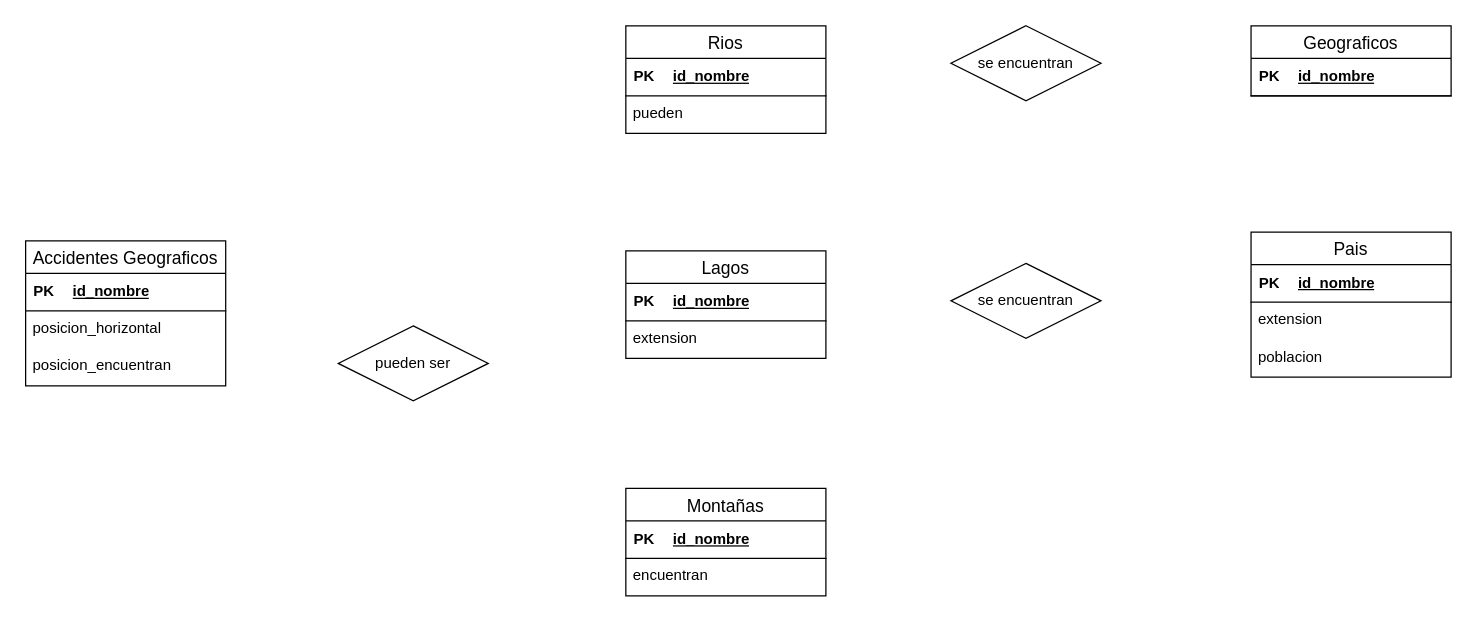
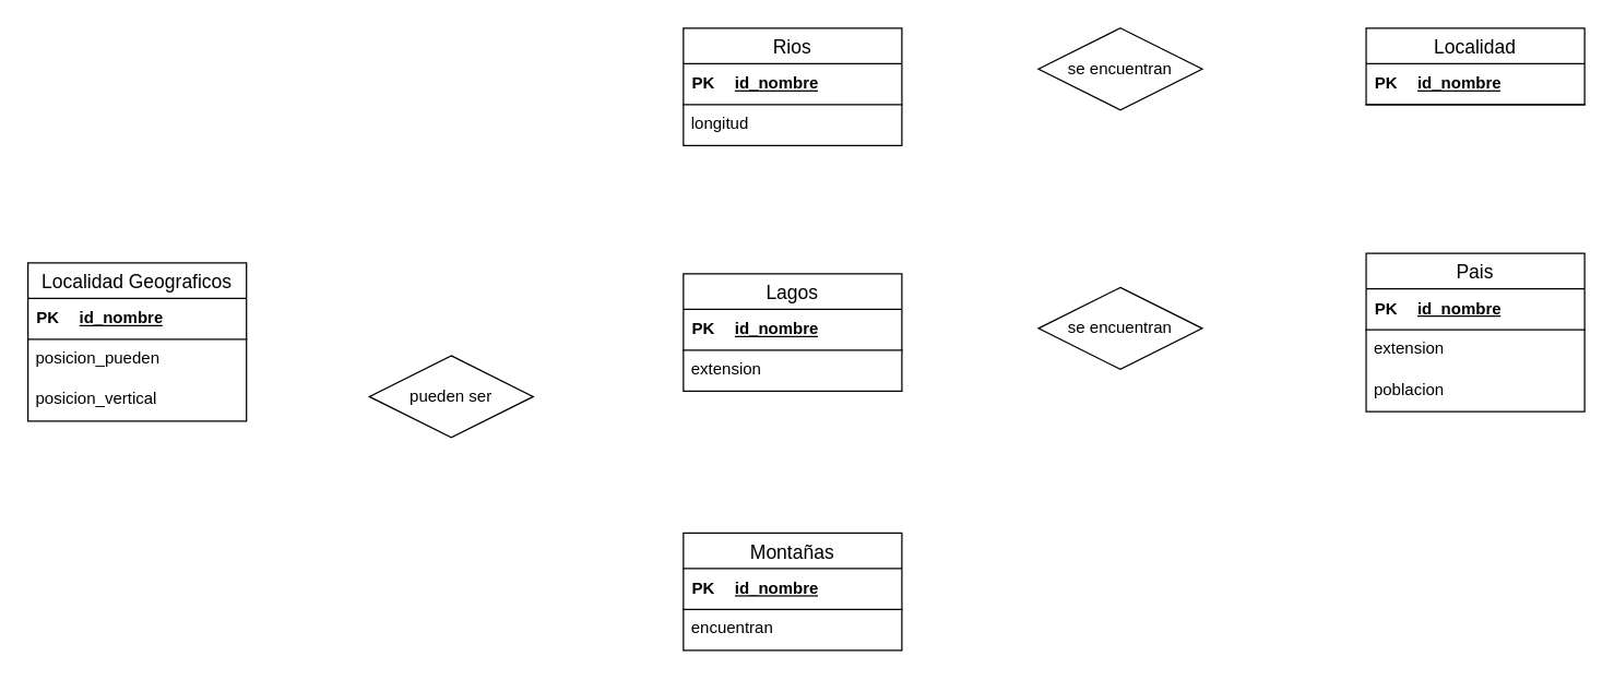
  <mxCell id="0" />
  <mxCell id="1" parent="0" />
- <mxCell id="2" value="Accidentes Geograficos" style="swimlane;fontStyle=0;childLayout=stackLayout;horizontal=1;startSize=26;horizontalStack=0;resizeParent=1;resizeParentMax=0;resizeLast=0;collapsible=1;marginBottom=0;align=center;fontSize=14;" vertex="1" parent="1"><mxGeometry x="20" y="192" width="160" height="116" as="geometry" /></mxCell>
+ <mxCell id="2" value="Localidad Geograficos" style="swimlane;fontStyle=0;childLayout=stackLayout;horizontal=1;startSize=26;horizontalStack=0;resizeParent=1;resizeParentMax=0;resizeLast=0;collapsible=1;marginBottom=0;align=center;fontSize=14;" vertex="1" parent="1"><mxGeometry x="20" y="192" width="160" height="116" as="geometry" /></mxCell>
  <mxCell id="3" value="" style="shape=table;startSize=0;container=1;collapsible=1;childLayout=tableLayout;fixedRows=1;rowLines=0;fontStyle=0;align=center;resizeLast=1;strokeColor=none;fillColor=none;collapsible=0;" vertex="1" parent="2"><mxGeometry y="26" width="160" height="30" as="geometry" /></mxCell>
  <mxCell id="4" value="" style="shape=tableRow;horizontal=0;startSize=0;swimlaneHead=0;swimlaneBody=0;fillColor=none;collapsible=0;dropTarget=0;points=[[0,0.5],[1,0.5]];portConstraint=eastwest;top=0;left=0;right=0;bottom=1;" vertex="1" parent="3"><mxGeometry width="160" height="30" as="geometry" /></mxCell>
  <mxCell id="5" value="PK" style="shape=partialRectangle;connectable=0;fillColor=none;top=0;left=0;bottom=0;right=0;fontStyle=1;overflow=hidden;whiteSpace=wrap;html=1;" vertex="1" parent="4"><mxGeometry width="30" height="30" as="geometry"><mxRectangle width="30" height="30" as="alternateBounds" /></mxGeometry></mxCell>
  <mxCell id="6" value="id_nombre" style="shape=partialRectangle;connectable=0;fillColor=none;top=0;left=0;bottom=0;right=0;align=left;spacingLeft=6;fontStyle=5;overflow=hidden;whiteSpace=wrap;html=1;" vertex="1" parent="4"><mxGeometry x="30" width="130" height="30" as="geometry"><mxRectangle width="130" height="30" as="alternateBounds" /></mxGeometry></mxCell>
- <mxCell id="7" value="posicion_horizontal" style="text;strokeColor=none;fillColor=none;spacingLeft=4;spacingRight=4;overflow=hidden;rotatable=0;points=[[0,0.5],[1,0.5]];portConstraint=eastwest;fontSize=12;whiteSpace=wrap;html=1;" vertex="1" parent="2"><mxGeometry y="56" width="160" height="30" as="geometry" /></mxCell>
- <mxCell id="8" value="posicion_encuentran" style="text;strokeColor=none;fillColor=none;spacingLeft=4;spacingRight=4;overflow=hidden;rotatable=0;points=[[0,0.5],[1,0.5]];portConstraint=eastwest;fontSize=12;whiteSpace=wrap;html=1;" vertex="1" parent="2"><mxGeometry y="86" width="160" height="30" as="geometry" /></mxCell>
+ <mxCell id="7" value="posicion_pueden" style="text;strokeColor=none;fillColor=none;spacingLeft=4;spacingRight=4;overflow=hidden;rotatable=0;points=[[0,0.5],[1,0.5]];portConstraint=eastwest;fontSize=12;whiteSpace=wrap;html=1;" vertex="1" parent="2"><mxGeometry y="56" width="160" height="30" as="geometry" /></mxCell>
+ <mxCell id="8" value="posicion_vertical" style="text;strokeColor=none;fillColor=none;spacingLeft=4;spacingRight=4;overflow=hidden;rotatable=0;points=[[0,0.5],[1,0.5]];portConstraint=eastwest;fontSize=12;whiteSpace=wrap;html=1;" vertex="1" parent="2"><mxGeometry y="86" width="160" height="30" as="geometry" /></mxCell>
  <mxCell id="9" value="Rios" style="swimlane;fontStyle=0;childLayout=stackLayout;horizontal=1;startSize=26;horizontalStack=0;resizeParent=1;resizeParentMax=0;resizeLast=0;collapsible=1;marginBottom=0;align=center;fontSize=14;" vertex="1" parent="1"><mxGeometry x="500" y="20" width="160" height="86" as="geometry" /></mxCell>
  <mxCell id="10" value="" style="shape=table;startSize=0;container=1;collapsible=1;childLayout=tableLayout;fixedRows=1;rowLines=0;fontStyle=0;align=center;resizeLast=1;strokeColor=none;fillColor=none;collapsible=0;" vertex="1" parent="9"><mxGeometry y="26" width="160" height="30" as="geometry" /></mxCell>
  <mxCell id="11" value="" style="shape=tableRow;horizontal=0;startSize=0;swimlaneHead=0;swimlaneBody=0;fillColor=none;collapsible=0;dropTarget=0;points=[[0,0.5],[1,0.5]];portConstraint=eastwest;top=0;left=0;right=0;bottom=1;" vertex="1" parent="10"><mxGeometry width="160" height="30" as="geometry" /></mxCell>
  <mxCell id="12" value="PK" style="shape=partialRectangle;connectable=0;fillColor=none;top=0;left=0;bottom=0;right=0;fontStyle=1;overflow=hidden;whiteSpace=wrap;html=1;" vertex="1" parent="11"><mxGeometry width="30" height="30" as="geometry"><mxRectangle width="30" height="30" as="alternateBounds" /></mxGeometry></mxCell>
  <mxCell id="13" value="id_nombre" style="shape=partialRectangle;connectable=0;fillColor=none;top=0;left=0;bottom=0;right=0;align=left;spacingLeft=6;fontStyle=5;overflow=hidden;whiteSpace=wrap;html=1;" vertex="1" parent="11"><mxGeometry x="30" width="130" height="30" as="geometry"><mxRectangle width="130" height="30" as="alternateBounds" /></mxGeometry></mxCell>
- <mxCell id="14" value="pueden" style="text;strokeColor=none;fillColor=none;spacingLeft=4;spacingRight=4;overflow=hidden;rotatable=0;points=[[0,0.5],[1,0.5]];portConstraint=eastwest;fontSize=12;whiteSpace=wrap;html=1;" vertex="1" parent="9"><mxGeometry y="56" width="160" height="30" as="geometry" /></mxCell>
+ <mxCell id="14" value="longitud" style="text;strokeColor=none;fillColor=none;spacingLeft=4;spacingRight=4;overflow=hidden;rotatable=0;points=[[0,0.5],[1,0.5]];portConstraint=eastwest;fontSize=12;whiteSpace=wrap;html=1;" vertex="1" parent="9"><mxGeometry y="56" width="160" height="30" as="geometry" /></mxCell>
  <mxCell id="15" value="Lagos" style="swimlane;fontStyle=0;childLayout=stackLayout;horizontal=1;startSize=26;horizontalStack=0;resizeParent=1;resizeParentMax=0;resizeLast=0;collapsible=1;marginBottom=0;align=center;fontSize=14;" vertex="1" parent="1"><mxGeometry x="500" y="200" width="160" height="86" as="geometry" /></mxCell>
  <mxCell id="16" value="" style="shape=table;startSize=0;container=1;collapsible=1;childLayout=tableLayout;fixedRows=1;rowLines=0;fontStyle=0;align=center;resizeLast=1;strokeColor=none;fillColor=none;collapsible=0;" vertex="1" parent="15"><mxGeometry y="26" width="160" height="30" as="geometry" /></mxCell>
  <mxCell id="17" value="" style="shape=tableRow;horizontal=0;startSize=0;swimlaneHead=0;swimlaneBody=0;fillColor=none;collapsible=0;dropTarget=0;points=[[0,0.5],[1,0.5]];portConstraint=eastwest;top=0;left=0;right=0;bottom=1;" vertex="1" parent="16"><mxGeometry width="160" height="30" as="geometry" /></mxCell>
  <mxCell id="18" value="PK" style="shape=partialRectangle;connectable=0;fillColor=none;top=0;left=0;bottom=0;right=0;fontStyle=1;overflow=hidden;whiteSpace=wrap;html=1;" vertex="1" parent="17"><mxGeometry width="30" height="30" as="geometry"><mxRectangle width="30" height="30" as="alternateBounds" /></mxGeometry></mxCell>
  <mxCell id="19" value="id_nombre" style="shape=partialRectangle;connectable=0;fillColor=none;top=0;left=0;bottom=0;right=0;align=left;spacingLeft=6;fontStyle=5;overflow=hidden;whiteSpace=wrap;html=1;" vertex="1" parent="17"><mxGeometry x="30" width="130" height="30" as="geometry"><mxRectangle width="130" height="30" as="alternateBounds" /></mxGeometry></mxCell>
  <mxCell id="20" value="extension" style="text;strokeColor=none;fillColor=none;spacingLeft=4;spacingRight=4;overflow=hidden;rotatable=0;points=[[0,0.5],[1,0.5]];portConstraint=eastwest;fontSize=12;whiteSpace=wrap;html=1;" vertex="1" parent="15"><mxGeometry y="56" width="160" height="30" as="geometry" /></mxCell>
  <mxCell id="21" value="Montañas" style="swimlane;fontStyle=0;childLayout=stackLayout;horizontal=1;startSize=26;horizontalStack=0;resizeParent=1;resizeParentMax=0;resizeLast=0;collapsible=1;marginBottom=0;align=center;fontSize=14;" vertex="1" parent="1"><mxGeometry x="500" y="390" width="160" height="86" as="geometry" /></mxCell>
  <mxCell id="22" value="" style="shape=table;startSize=0;container=1;collapsible=1;childLayout=tableLayout;fixedRows=1;rowLines=0;fontStyle=0;align=center;resizeLast=1;strokeColor=none;fillColor=none;collapsible=0;" vertex="1" parent="21"><mxGeometry y="26" width="160" height="30" as="geometry" /></mxCell>
  <mxCell id="23" value="" style="shape=tableRow;horizontal=0;startSize=0;swimlaneHead=0;swimlaneBody=0;fillColor=none;collapsible=0;dropTarget=0;points=[[0,0.5],[1,0.5]];portConstraint=eastwest;top=0;left=0;right=0;bottom=1;" vertex="1" parent="22"><mxGeometry width="160" height="30" as="geometry" /></mxCell>
  <mxCell id="24" value="PK" style="shape=partialRectangle;connectable=0;fillColor=none;top=0;left=0;bottom=0;right=0;fontStyle=1;overflow=hidden;whiteSpace=wrap;html=1;" vertex="1" parent="23"><mxGeometry width="30" height="30" as="geometry"><mxRectangle width="30" height="30" as="alternateBounds" /></mxGeometry></mxCell>
  <mxCell id="25" value="id_nombre" style="shape=partialRectangle;connectable=0;fillColor=none;top=0;left=0;bottom=0;right=0;align=left;spacingLeft=6;fontStyle=5;overflow=hidden;whiteSpace=wrap;html=1;" vertex="1" parent="23"><mxGeometry x="30" width="130" height="30" as="geometry"><mxRectangle width="130" height="30" as="alternateBounds" /></mxGeometry></mxCell>
  <mxCell id="26" value="encuentran" style="text;strokeColor=none;fillColor=none;spacingLeft=4;spacingRight=4;overflow=hidden;rotatable=0;points=[[0,0.5],[1,0.5]];portConstraint=eastwest;fontSize=12;whiteSpace=wrap;html=1;" vertex="1" parent="21"><mxGeometry y="56" width="160" height="30" as="geometry" /></mxCell>
  <mxCell id="27" value="Pais" style="swimlane;fontStyle=0;childLayout=stackLayout;horizontal=1;startSize=26;horizontalStack=0;resizeParent=1;resizeParentMax=0;resizeLast=0;collapsible=1;marginBottom=0;align=center;fontSize=14;" vertex="1" parent="1"><mxGeometry x="1000" y="185" width="160" height="116" as="geometry" /></mxCell>
  <mxCell id="28" value="" style="shape=table;startSize=0;container=1;collapsible=1;childLayout=tableLayout;fixedRows=1;rowLines=0;fontStyle=0;align=center;resizeLast=1;strokeColor=none;fillColor=none;collapsible=0;" vertex="1" parent="27"><mxGeometry y="26" width="160" height="30" as="geometry" /></mxCell>
  <mxCell id="29" value="" style="shape=tableRow;horizontal=0;startSize=0;swimlaneHead=0;swimlaneBody=0;fillColor=none;collapsible=0;dropTarget=0;points=[[0,0.5],[1,0.5]];portConstraint=eastwest;top=0;left=0;right=0;bottom=1;" vertex="1" parent="28"><mxGeometry width="160" height="30" as="geometry" /></mxCell>
  <mxCell id="30" value="PK" style="shape=partialRectangle;connectable=0;fillColor=none;top=0;left=0;bottom=0;right=0;fontStyle=1;overflow=hidden;whiteSpace=wrap;html=1;" vertex="1" parent="29"><mxGeometry width="30" height="30" as="geometry"><mxRectangle width="30" height="30" as="alternateBounds" /></mxGeometry></mxCell>
  <mxCell id="31" value="id_nombre" style="shape=partialRectangle;connectable=0;fillColor=none;top=0;left=0;bottom=0;right=0;align=left;spacingLeft=6;fontStyle=5;overflow=hidden;whiteSpace=wrap;html=1;" vertex="1" parent="29"><mxGeometry x="30" width="130" height="30" as="geometry"><mxRectangle width="130" height="30" as="alternateBounds" /></mxGeometry></mxCell>
  <mxCell id="32" value="extension" style="text;strokeColor=none;fillColor=none;spacingLeft=4;spacingRight=4;overflow=hidden;rotatable=0;points=[[0,0.5],[1,0.5]];portConstraint=eastwest;fontSize=12;whiteSpace=wrap;html=1;" vertex="1" parent="27"><mxGeometry y="56" width="160" height="30" as="geometry" /></mxCell>
  <mxCell id="33" value="poblacion" style="text;strokeColor=none;fillColor=none;spacingLeft=4;spacingRight=4;overflow=hidden;rotatable=0;points=[[0,0.5],[1,0.5]];portConstraint=eastwest;fontSize=12;whiteSpace=wrap;html=1;" vertex="1" parent="27"><mxGeometry y="86" width="160" height="30" as="geometry" /></mxCell>
- <mxCell id="34" value="Geograficos" style="swimlane;fontStyle=0;childLayout=stackLayout;horizontal=1;startSize=26;horizontalStack=0;resizeParent=1;resizeParentMax=0;resizeLast=0;collapsible=1;marginBottom=0;align=center;fontSize=14;" vertex="1" parent="1"><mxGeometry x="1000" y="20" width="160" height="56" as="geometry" /></mxCell>
+ <mxCell id="34" value="Localidad" style="swimlane;fontStyle=0;childLayout=stackLayout;horizontal=1;startSize=26;horizontalStack=0;resizeParent=1;resizeParentMax=0;resizeLast=0;collapsible=1;marginBottom=0;align=center;fontSize=14;" vertex="1" parent="1"><mxGeometry x="1000" y="20" width="160" height="56" as="geometry" /></mxCell>
  <mxCell id="35" value="" style="shape=table;startSize=0;container=1;collapsible=1;childLayout=tableLayout;fixedRows=1;rowLines=0;fontStyle=0;align=center;resizeLast=1;strokeColor=none;fillColor=none;collapsible=0;" vertex="1" parent="34"><mxGeometry y="26" width="160" height="30" as="geometry" /></mxCell>
  <mxCell id="36" value="" style="shape=tableRow;horizontal=0;startSize=0;swimlaneHead=0;swimlaneBody=0;fillColor=none;collapsible=0;dropTarget=0;points=[[0,0.5],[1,0.5]];portConstraint=eastwest;top=0;left=0;right=0;bottom=1;" vertex="1" parent="35"><mxGeometry width="160" height="30" as="geometry" /></mxCell>
  <mxCell id="37" value="PK" style="shape=partialRectangle;connectable=0;fillColor=none;top=0;left=0;bottom=0;right=0;fontStyle=1;overflow=hidden;whiteSpace=wrap;html=1;" vertex="1" parent="36"><mxGeometry width="30" height="30" as="geometry"><mxRectangle width="30" height="30" as="alternateBounds" /></mxGeometry></mxCell>
  <mxCell id="38" value="id_nombre" style="shape=partialRectangle;connectable=0;fillColor=none;top=0;left=0;bottom=0;right=0;align=left;spacingLeft=6;fontStyle=5;overflow=hidden;whiteSpace=wrap;html=1;" vertex="1" parent="36"><mxGeometry x="30" width="130" height="30" as="geometry"><mxRectangle width="130" height="30" as="alternateBounds" /></mxGeometry></mxCell>
  <mxCell id="39" value="pueden ser" style="shape=rhombus;perimeter=rhombusPerimeter;whiteSpace=wrap;html=1;align=center;" vertex="1" parent="1"><mxGeometry x="270" y="260" width="120" height="60" as="geometry" /></mxCell>
  <mxCell id="40" value="se encuentran" style="shape=rhombus;perimeter=rhombusPerimeter;whiteSpace=wrap;html=1;align=center;" vertex="1" parent="1"><mxGeometry x="760" y="210" width="120" height="60" as="geometry" /></mxCell>
  <mxCell id="41" value="se encuentran" style="shape=rhombus;perimeter=rhombusPerimeter;whiteSpace=wrap;html=1;align=center;" vertex="1" parent="1"><mxGeometry x="760" y="20" width="120" height="60" as="geometry" /></mxCell>
